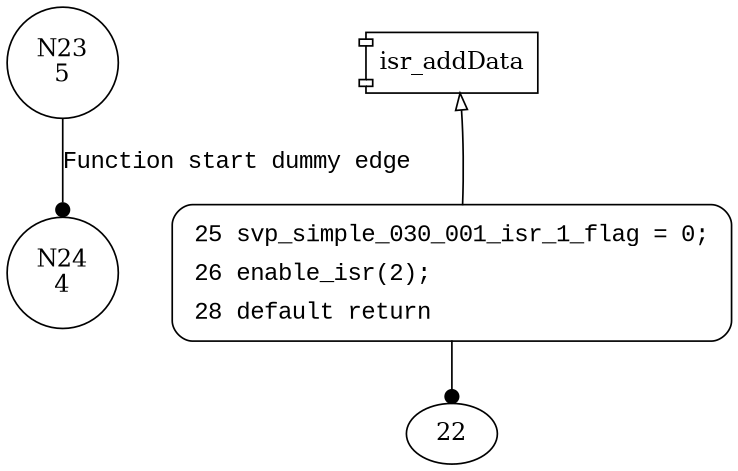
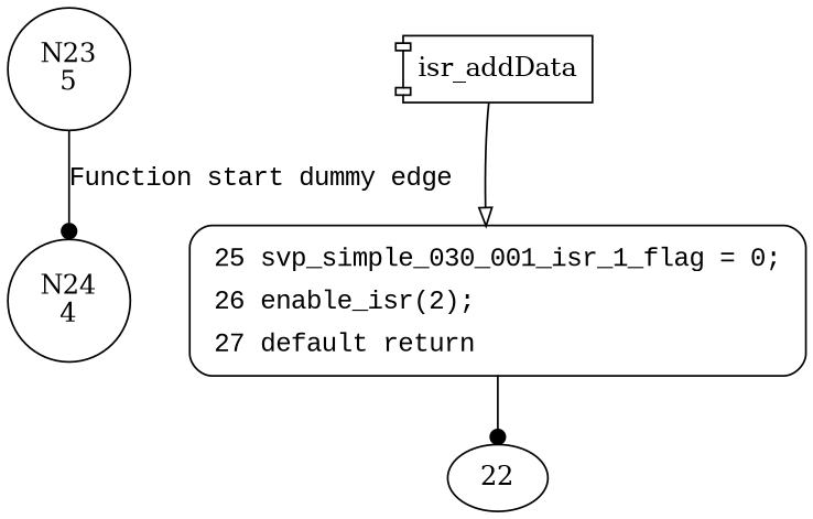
  digraph {
    node [shape=circle]
    edge [arrowhead=dot fontname="Courier New"]
    n1 [label="N23\n5"]
    n2 [label="N24\n4"]
    n3 [label=isr_addData shape=component]
-   n4 [fillcolor=white fontname="Courier New" label=<<table border="0" cellborder="0" cellpadding="3" bgcolor="white"><tr><td align="right">25</td><td align="left">svp_simple_030_001_isr_1_flag = 0;</td></tr><tr><td align="right">26</td><td align="left">enable_isr(2);</td></tr><tr><td align="right">28</td><td align="left">default return</td></tr></table>> penwidth=1 shape=Mrecord style="filled,bold"]
+   n4 [fillcolor=white fontname="Courier New" label=<<table border="0" cellborder="0" cellpadding="3" bgcolor="white"><tr><td align="right">25</td><td align="left">svp_simple_030_001_isr_1_flag = 0;</td></tr><tr><td align="right">26</td><td align="left">enable_isr(2);</td></tr><tr><td align="right">27</td><td align="left">default return</td></tr></table>> penwidth=1 shape=Mrecord style="filled,bold"]
    22 [shape=""]
    n1 -> n2 [label="Function start dummy edge"]
-   n4 -> n3 [arrowhead=onormal]
+   n3 -> n4 [arrowhead=onormal]
    n4 -> 22 [fontname=""]
  }
